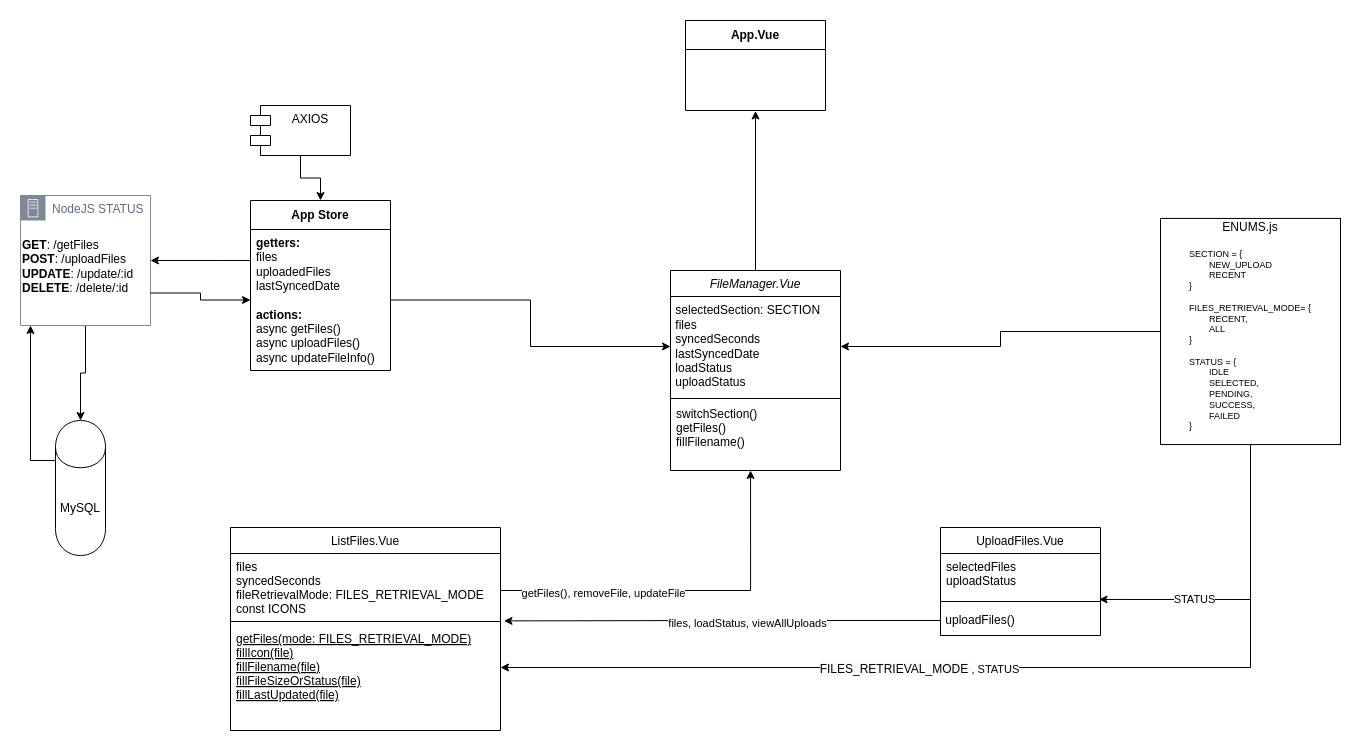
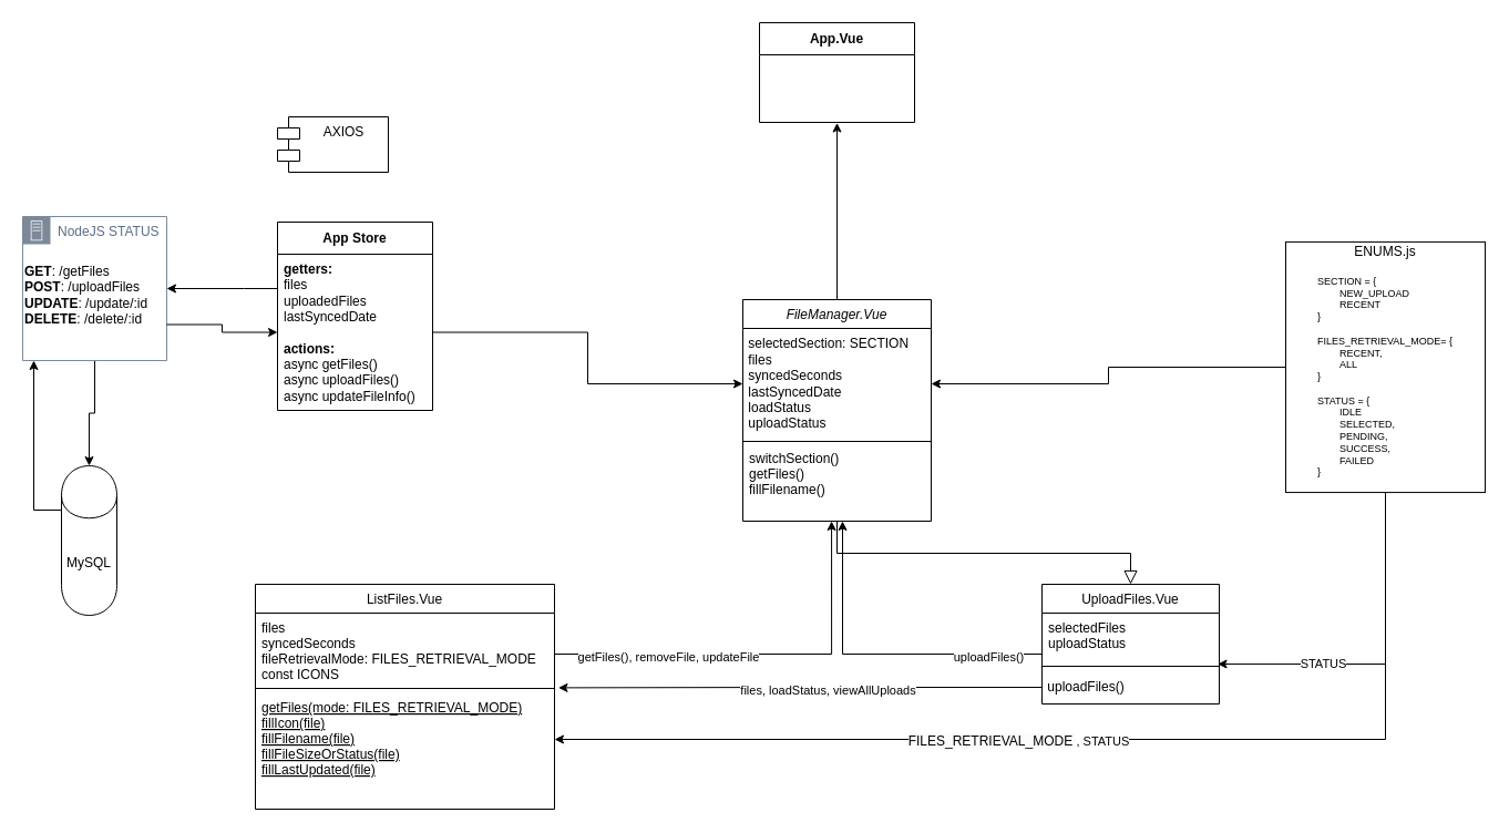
  <mxCell id="0" />
  <mxCell id="1" parent="0" />
  <mxCell id="2" value="FileManager.Vue&#10;&#10;" style="swimlane;fontStyle=2;align=center;verticalAlign=top;childLayout=stackLayout;horizontal=1;startSize=26;horizontalStack=0;resizeParent=1;resizeLast=0;collapsible=1;marginBottom=0;rounded=0;shadow=0;strokeWidth=1;" parent="1" vertex="1"><mxGeometry x="670" y="270" width="170" height="200" as="geometry"><mxRectangle x="230" y="140" width="160" height="26" as="alternateBounds" /></mxGeometry></mxCell>
  <mxCell id="3" value="&amp;nbsp;selectedSection: SECTION&lt;div&gt;&amp;nbsp;files&lt;/div&gt;&lt;div&gt;&amp;nbsp;syncedSeconds&lt;/div&gt;&lt;div&gt;&amp;nbsp;lastSyncedDate&lt;br&gt;&amp;nbsp;loadStatus&lt;br&gt;&amp;nbsp;uploadStatus&lt;/div&gt;" style="text;html=1;align=left;verticalAlign=middle;resizable=0;points=[];autosize=1;strokeColor=none;fillColor=none;" vertex="1" parent="2"><mxGeometry y="26" width="170" height="100" as="geometry" /></mxCell>
  <mxCell id="4" value="&lt;div&gt;&lt;br&gt;&lt;/div&gt;" style="line;html=1;strokeWidth=1;align=left;verticalAlign=middle;spacingTop=-1;spacingLeft=3;spacingRight=3;rotatable=0;labelPosition=right;points=[];portConstraint=eastwest;" parent="2" vertex="1"><mxGeometry y="126" width="170" height="4" as="geometry" /></mxCell>
  <mxCell id="5" value="switchSection()&#10;getFiles()&#10;fillFilename()&#10;" style="text;align=left;verticalAlign=top;spacingLeft=4;spacingRight=4;overflow=hidden;rotatable=0;points=[[0,0.5],[1,0.5]];portConstraint=eastwest;" parent="2" vertex="1"><mxGeometry y="130" width="170" height="70" as="geometry" /></mxCell>
  <mxCell id="6" value="ListFiles.Vue" style="swimlane;fontStyle=0;align=center;verticalAlign=top;childLayout=stackLayout;horizontal=1;startSize=26;horizontalStack=0;resizeParent=1;resizeLast=0;collapsible=1;marginBottom=0;rounded=0;shadow=0;strokeWidth=1;" parent="1" vertex="1"><mxGeometry x="230" y="527" width="270" height="203" as="geometry"><mxRectangle x="130" y="380" width="160" height="26" as="alternateBounds" /></mxGeometry></mxCell>
  <mxCell id="7" value="files&#10;syncedSeconds&#10;fileRetrievalMode: FILES_RETRIEVAL_MODE&#10;const ICONS" style="text;align=left;verticalAlign=top;spacingLeft=4;spacingRight=4;overflow=hidden;rotatable=0;points=[[0,0.5],[1,0.5]];portConstraint=eastwest;" parent="6" vertex="1"><mxGeometry y="26" width="270" height="64" as="geometry" /></mxCell>
  <mxCell id="8" value="" style="line;html=1;strokeWidth=1;align=left;verticalAlign=middle;spacingTop=-1;spacingLeft=3;spacingRight=3;rotatable=0;labelPosition=right;points=[];portConstraint=eastwest;" parent="6" vertex="1"><mxGeometry y="90" width="270" height="8" as="geometry" /></mxCell>
  <mxCell id="9" value="getFiles(mode: FILES_RETRIEVAL_MODE)&#10;fillIcon(file)&#10;fillFilename(file)&#10;fillFileSizeOrStatus(file)&#10;fillLastUpdated(file)" style="text;align=left;verticalAlign=top;spacingLeft=4;spacingRight=4;overflow=hidden;rotatable=0;points=[[0,0.5],[1,0.5]];portConstraint=eastwest;fontStyle=4" parent="6" vertex="1"><mxGeometry y="98" width="270" height="84" as="geometry" /></mxCell>
  <mxCell id="10" value="UploadFiles.Vue" style="swimlane;fontStyle=0;align=center;verticalAlign=top;childLayout=stackLayout;horizontal=1;startSize=26;horizontalStack=0;resizeParent=1;resizeLast=0;collapsible=1;marginBottom=0;rounded=0;shadow=0;strokeWidth=1;" parent="1" vertex="1"><mxGeometry x="940" y="527" width="160" height="108" as="geometry"><mxRectangle x="340" y="380" width="170" height="26" as="alternateBounds" /></mxGeometry></mxCell>
  <mxCell id="11" value="selectedFiles&#10;uploadStatus" style="text;align=left;verticalAlign=top;spacingLeft=4;spacingRight=4;overflow=hidden;rotatable=0;points=[[0,0.5],[1,0.5]];portConstraint=eastwest;" parent="10" vertex="1"><mxGeometry y="26" width="160" height="44" as="geometry" /></mxCell>
  <mxCell id="12" value="" style="line;html=1;strokeWidth=1;align=left;verticalAlign=middle;spacingTop=-1;spacingLeft=3;spacingRight=3;rotatable=0;labelPosition=right;points=[];portConstraint=eastwest;" parent="10" vertex="1"><mxGeometry y="70" width="160" height="8" as="geometry" /></mxCell>
  <mxCell id="13" value="&amp;nbsp;uploadFiles()" style="text;html=1;align=left;verticalAlign=middle;resizable=0;points=[];autosize=1;strokeColor=none;fillColor=none;" vertex="1" parent="10"><mxGeometry y="78" width="160" height="30" as="geometry" /></mxCell>
+ <mxCell id="14" value="" style="endArrow=block;endSize=10;endFill=0;shadow=0;strokeWidth=1;rounded=0;curved=0;edgeStyle=elbowEdgeStyle;elbow=vertical;" parent="1" source="2" target="10" edge="1"><mxGeometry width="160" relative="1" as="geometry"><mxPoint x="740" y="558" as="sourcePoint" /><mxPoint x="640" y="660" as="targetPoint" /></mxGeometry></mxCell>
  <mxCell id="15" value="App.Vue" style="swimlane;fontStyle=1;align=center;verticalAlign=middle;childLayout=stackLayout;horizontal=1;startSize=29;horizontalStack=0;resizeParent=1;resizeParentMax=0;resizeLast=0;collapsible=0;marginBottom=0;html=1;whiteSpace=wrap;" vertex="1" parent="1"><mxGeometry x="685" y="20" width="140" height="90" as="geometry" /></mxCell>
  <mxCell id="16" value="&lt;div&gt;&lt;br&gt;&lt;/div&gt;&lt;div&gt;&lt;br&gt;&lt;/div&gt;" style="text;html=1;strokeColor=none;fillColor=none;align=left;verticalAlign=middle;spacingLeft=4;spacingRight=4;overflow=hidden;rotatable=0;points=[[0,0.5],[1,0.5]];portConstraint=eastwest;whiteSpace=wrap;" vertex="1" parent="15"><mxGeometry y="29" width="140" height="61" as="geometry" /></mxCell>
  <mxCell id="17" style="edgeStyle=orthogonalEdgeStyle;rounded=0;orthogonalLoop=1;jettySize=auto;html=1;entryX=0.5;entryY=1.008;entryDx=0;entryDy=0;entryPerimeter=0;" edge="1" parent="1" source="2" target="16"><mxGeometry relative="1" as="geometry" /></mxCell>
  <mxCell id="18" style="edgeStyle=orthogonalEdgeStyle;rounded=0;orthogonalLoop=1;jettySize=auto;html=1;" edge="1" parent="1" source="19" target="25"><mxGeometry relative="1" as="geometry"><Array as="points"><mxPoint x="30" y="460" /></Array></mxGeometry></mxCell>
  <mxCell id="19" value="MySQL" style="shape=cylinder;whiteSpace=wrap;html=1;boundedLbl=1;backgroundOutline=1;" vertex="1" parent="1"><mxGeometry x="55" y="420" width="50" height="135" as="geometry" /></mxCell>
  <mxCell id="20" value="App Store" style="swimlane;fontStyle=1;align=center;verticalAlign=middle;childLayout=stackLayout;horizontal=1;startSize=29;horizontalStack=0;resizeParent=1;resizeParentMax=0;resizeLast=0;collapsible=0;marginBottom=0;html=1;whiteSpace=wrap;" vertex="1" parent="1"><mxGeometry x="250" y="200" width="140" height="170" as="geometry" /></mxCell>
  <mxCell id="21" value="&lt;b&gt;getters:&lt;/b&gt;&lt;br&gt;files&lt;br&gt;uploadedFiles&lt;br&gt;lastSyncedDate&lt;br&gt;&lt;br&gt;&lt;b&gt;actions:&lt;/b&gt;&lt;br&gt;async getFiles()&lt;br&gt;&lt;span style=&quot;background-color: initial;&quot;&gt;async&amp;nbsp;uploadFiles()&lt;/span&gt;&lt;br&gt;async&amp;nbsp;updateFileInfo()" style="text;html=1;strokeColor=none;fillColor=none;align=left;verticalAlign=middle;spacingLeft=4;spacingRight=4;overflow=hidden;rotatable=0;points=[[0,0.5],[1,0.5]];portConstraint=eastwest;whiteSpace=wrap;" vertex="1" parent="20"><mxGeometry y="29" width="140" height="141" as="geometry" /></mxCell>
- <mxCell id="22" style="edgeStyle=orthogonalEdgeStyle;rounded=0;orthogonalLoop=1;jettySize=auto;html=1;entryX=0.5;entryY=0;entryDx=0;entryDy=0;" edge="1" parent="1" source="23" target="20"><mxGeometry relative="1" as="geometry" /></mxCell>
  <mxCell id="23" value="AXIOS&lt;div&gt;&lt;br&gt;&lt;/div&gt;" style="shape=module;align=left;spacingLeft=20;align=center;verticalAlign=top;whiteSpace=wrap;html=1;" vertex="1" parent="1"><mxGeometry x="250" y="105" width="100" height="50" as="geometry" /></mxCell>
  <mxCell id="24" style="edgeStyle=orthogonalEdgeStyle;rounded=0;orthogonalLoop=1;jettySize=auto;html=1;entryX=0.5;entryY=0;entryDx=0;entryDy=0;" edge="1" parent="1" source="25" target="19"><mxGeometry relative="1" as="geometry" /></mxCell>
  <mxCell id="25" value="NodeJS STATUS" style="points=[[0,0],[0.25,0],[0.5,0],[0.75,0],[1,0],[1,0.25],[1,0.5],[1,0.75],[1,1],[0.75,1],[0.5,1],[0.25,1],[0,1],[0,0.75],[0,0.5],[0,0.25]];outlineConnect=0;gradientColor=none;html=1;whiteSpace=wrap;fontSize=12;fontStyle=0;container=1;pointerEvents=0;collapsible=0;recursiveResize=0;shape=mxgraph.aws4.group;grIcon=mxgraph.aws4.group_on_premise;strokeColor=#7D8998;fillColor=none;verticalAlign=top;align=left;spacingLeft=30;fontColor=#5A6C86;dashed=0;" vertex="1" parent="1"><mxGeometry x="20" y="195" width="130" height="130" as="geometry" /></mxCell>
  <mxCell id="26" value="&lt;b&gt;GET&lt;/b&gt;: /getFiles&lt;br&gt;&lt;b&gt;POST&lt;/b&gt;: /uploadFiles&lt;br&gt;&lt;b&gt;UPDATE&lt;/b&gt;: /update/:id&lt;br&gt;&lt;b&gt;DELETE&lt;/b&gt;: /delete/:id" style="text;html=1;align=left;verticalAlign=middle;resizable=0;points=[];autosize=1;strokeColor=none;fillColor=none;" vertex="1" parent="25"><mxGeometry y="36" width="130" height="70" as="geometry" /></mxCell>
  <mxCell id="27" style="edgeStyle=orthogonalEdgeStyle;rounded=0;orthogonalLoop=1;jettySize=auto;html=1;entryX=1;entryY=0.5;entryDx=0;entryDy=0;" edge="1" parent="1" source="21" target="25"><mxGeometry relative="1" as="geometry"><Array as="points"><mxPoint x="220" y="260" /><mxPoint x="220" y="260" /></Array></mxGeometry></mxCell>
  <mxCell id="28" style="edgeStyle=orthogonalEdgeStyle;rounded=0;orthogonalLoop=1;jettySize=auto;html=1;exitX=1;exitY=0.75;exitDx=0;exitDy=0;entryX=0;entryY=0.5;entryDx=0;entryDy=0;" edge="1" parent="1" source="25" target="21"><mxGeometry relative="1" as="geometry" /></mxCell>
  <mxCell id="29" style="edgeStyle=orthogonalEdgeStyle;rounded=0;orthogonalLoop=1;jettySize=auto;html=1;" edge="1" parent="1" source="21" target="3"><mxGeometry relative="1" as="geometry" /></mxCell>
  <mxCell id="30" style="edgeStyle=orthogonalEdgeStyle;rounded=0;orthogonalLoop=1;jettySize=auto;html=1;" edge="1" parent="1" source="33" target="3"><mxGeometry relative="1" as="geometry" /></mxCell>
  <mxCell id="31" style="edgeStyle=orthogonalEdgeStyle;rounded=0;orthogonalLoop=1;jettySize=auto;html=1;entryX=1;entryY=0.5;entryDx=0;entryDy=0;" edge="1" parent="1" source="33" target="9"><mxGeometry relative="1" as="geometry" /></mxCell>
  <mxCell id="32" value="&lt;span style=&quot;font-size: 12px; text-align: left; background-color: rgb(251, 251, 251);&quot;&gt;FILES_RETRIEVAL_MODE&amp;nbsp;&lt;/span&gt;, STATUS" style="edgeLabel;html=1;align=center;verticalAlign=middle;resizable=0;points=[];" vertex="1" connectable="0" parent="31"><mxGeometry x="0.138" y="1" relative="1" as="geometry"><mxPoint as="offset" /></mxGeometry></mxCell>
  <mxCell id="33" value="ENUMS.js&lt;br&gt;&lt;br&gt;&lt;div style=&quot;text-align: left; font-size: 9px;&quot;&gt;SECTION = {&lt;br&gt;&lt;span style=&quot;white-space: pre;&quot;&gt;&#09;&lt;/span&gt;NEW_UPLOAD&lt;br&gt;&lt;span style=&quot;white-space: pre;&quot;&gt;&#09;&lt;/span&gt;RECENT&lt;br&gt;}&lt;br&gt;&lt;br&gt;FILES_RETRIEVAL_MODE= {&lt;br&gt;&lt;span style=&quot;white-space: pre;&quot;&gt;&#09;&lt;/span&gt;RECENT,&lt;br&gt;&lt;span style=&quot;white-space: pre;&quot;&gt;&#09;&lt;/span&gt;ALL&lt;br&gt;}&lt;br&gt;&lt;br&gt;STATUS = {&lt;br&gt;&lt;span style=&quot;white-space: pre;&quot;&gt;&#09;&lt;/span&gt;IDLE&lt;br&gt;&lt;span style=&quot;white-space: pre;&quot;&gt;&#09;&lt;/span&gt;SELECTED,&lt;br&gt;&lt;span style=&quot;white-space: pre;&quot;&gt;&#09;&lt;/span&gt;PENDING,&lt;br&gt;&lt;span style=&quot;white-space: pre;&quot;&gt;&#09;&lt;/span&gt;SUCCESS,&lt;br&gt;&lt;span style=&quot;white-space: pre;&quot;&gt;&#09;&lt;/span&gt;FAILED&lt;br&gt;}&lt;br&gt;&lt;br&gt;&lt;/div&gt;" style="rounded=0;whiteSpace=wrap;html=1;" vertex="1" parent="1"><mxGeometry x="1160" y="217.93" width="180" height="226.13" as="geometry" /></mxCell>
  <mxCell id="34" style="edgeStyle=orthogonalEdgeStyle;rounded=0;orthogonalLoop=1;jettySize=auto;html=1;entryX=0.471;entryY=1;entryDx=0;entryDy=0;entryPerimeter=0;" edge="1" parent="1" source="7" target="5"><mxGeometry relative="1" as="geometry"><Array as="points"><mxPoint x="750" y="590" /></Array></mxGeometry></mxCell>
  <mxCell id="35" value="getFiles(), removeFile, updateFile" style="edgeLabel;html=1;align=center;verticalAlign=middle;resizable=0;points=[];" vertex="1" connectable="0" parent="34"><mxGeometry x="-0.45" y="-2" relative="1" as="geometry"><mxPoint as="offset" /></mxGeometry></mxCell>
+ <mxCell id="36" style="edgeStyle=orthogonalEdgeStyle;rounded=0;orthogonalLoop=1;jettySize=auto;html=1;" edge="1" parent="1" source="11" target="5"><mxGeometry relative="1" as="geometry"><Array as="points"><mxPoint x="760" y="590" /></Array></mxGeometry></mxCell>
+ <mxCell id="37" value="uploadFiles()" style="edgeLabel;html=1;align=center;verticalAlign=middle;resizable=0;points=[];" vertex="1" connectable="0" parent="36"><mxGeometry x="-0.676" y="2" relative="1" as="geometry"><mxPoint as="offset" /></mxGeometry></mxCell>
  <mxCell id="38" style="edgeStyle=orthogonalEdgeStyle;rounded=0;orthogonalLoop=1;jettySize=auto;html=1;entryX=0.991;entryY=1.045;entryDx=0;entryDy=0;entryPerimeter=0;" edge="1" parent="1" source="33" target="11"><mxGeometry relative="1" as="geometry" /></mxCell>
  <mxCell id="39" value="STATUS" style="edgeLabel;html=1;align=center;verticalAlign=middle;resizable=0;points=[];" vertex="1" connectable="0" parent="38"><mxGeometry x="0.378" relative="1" as="geometry"><mxPoint as="offset" /></mxGeometry></mxCell>
  <mxCell id="40" style="edgeStyle=orthogonalEdgeStyle;rounded=0;orthogonalLoop=1;jettySize=auto;html=1;entryX=1.013;entryY=1.053;entryDx=0;entryDy=0;entryPerimeter=0;" edge="1" parent="1" source="13" target="7"><mxGeometry relative="1" as="geometry" /></mxCell>
  <mxCell id="41" value="files, loadStatus, viewAllUploads" style="edgeLabel;html=1;align=center;verticalAlign=middle;resizable=0;points=[];" vertex="1" connectable="0" parent="40"><mxGeometry x="-0.117" y="2" relative="1" as="geometry"><mxPoint x="-1" as="offset" /></mxGeometry></mxCell>
